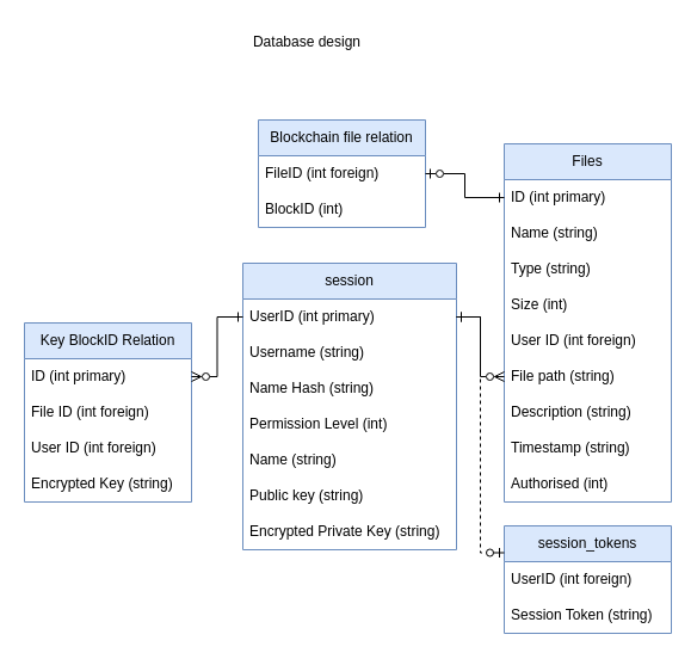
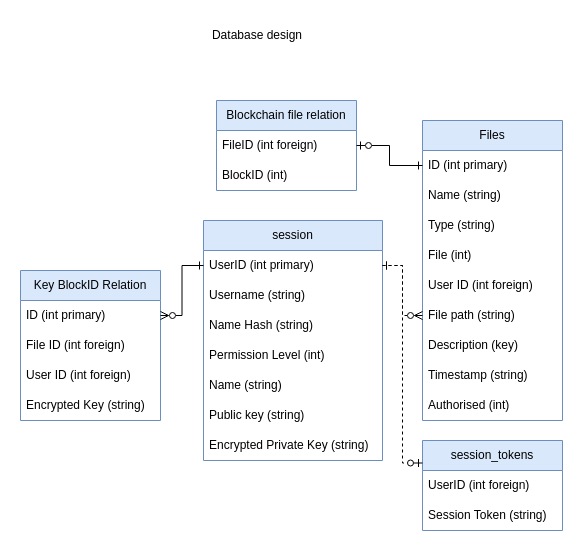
  <mxCell id="0" />
  <mxCell id="1" parent="0" />
  <mxCell id="2" value="Database design" style="text;html=1;strokeColor=none;fillColor=none;align=center;verticalAlign=middle;whiteSpace=wrap;rounded=0;" parent="1" vertex="1"><mxGeometry x="167" y="20" width="180" height="30" as="geometry" /></mxCell>
  <mxCell id="3" value="session" style="swimlane;fontStyle=0;childLayout=stackLayout;horizontal=1;startSize=30;horizontalStack=0;resizeParent=1;resizeParentMax=0;resizeLast=0;collapsible=1;marginBottom=0;whiteSpace=wrap;html=1;fillColor=#dae8fc;strokeColor=#6c8ebf;" parent="1" vertex="1"><mxGeometry x="203" y="220" width="179" height="240" as="geometry" /></mxCell>
  <mxCell id="4" value="UserID (int primary)" style="text;strokeColor=none;fillColor=none;align=left;verticalAlign=middle;spacingLeft=4;spacingRight=4;overflow=hidden;points=[[0,0.5],[1,0.5]];portConstraint=eastwest;rotatable=0;whiteSpace=wrap;html=1;" parent="3" vertex="1"><mxGeometry y="30" width="179" height="30" as="geometry" /></mxCell>
  <mxCell id="5" value="Username (string)" style="text;strokeColor=none;fillColor=none;align=left;verticalAlign=middle;spacingLeft=4;spacingRight=4;overflow=hidden;points=[[0,0.5],[1,0.5]];portConstraint=eastwest;rotatable=0;whiteSpace=wrap;html=1;" parent="3" vertex="1"><mxGeometry y="60" width="179" height="30" as="geometry" /></mxCell>
  <mxCell id="6" value="Name Hash (string)" style="text;strokeColor=none;fillColor=none;align=left;verticalAlign=middle;spacingLeft=4;spacingRight=4;overflow=hidden;points=[[0,0.5],[1,0.5]];portConstraint=eastwest;rotatable=0;whiteSpace=wrap;html=1;" parent="3" vertex="1"><mxGeometry y="90" width="179" height="30" as="geometry" /></mxCell>
  <mxCell id="7" value="Permission Level (int)" style="text;strokeColor=none;fillColor=none;align=left;verticalAlign=middle;spacingLeft=4;spacingRight=4;overflow=hidden;points=[[0,0.5],[1,0.5]];portConstraint=eastwest;rotatable=0;whiteSpace=wrap;html=1;" vertex="1" parent="3"><mxGeometry y="120" width="179" height="30" as="geometry" /></mxCell>
  <mxCell id="8" value="Name (string)" style="text;strokeColor=none;fillColor=none;align=left;verticalAlign=middle;spacingLeft=4;spacingRight=4;overflow=hidden;points=[[0,0.5],[1,0.5]];portConstraint=eastwest;rotatable=0;whiteSpace=wrap;html=1;" parent="3" vertex="1"><mxGeometry y="150" width="179" height="30" as="geometry" /></mxCell>
  <mxCell id="9" value="Public key (string)" style="text;strokeColor=none;fillColor=none;align=left;verticalAlign=middle;spacingLeft=4;spacingRight=4;overflow=hidden;points=[[0,0.5],[1,0.5]];portConstraint=eastwest;rotatable=0;whiteSpace=wrap;html=1;" vertex="1" parent="3"><mxGeometry y="180" width="179" height="30" as="geometry" /></mxCell>
  <mxCell id="10" value="Encrypted Private Key (string)" style="text;strokeColor=none;fillColor=none;align=left;verticalAlign=middle;spacingLeft=4;spacingRight=4;overflow=hidden;points=[[0,0.5],[1,0.5]];portConstraint=eastwest;rotatable=0;whiteSpace=wrap;html=1;" vertex="1" parent="3"><mxGeometry y="210" width="179" height="30" as="geometry" /></mxCell>
  <mxCell id="11" value="session_tokens" style="swimlane;fontStyle=0;childLayout=stackLayout;horizontal=1;startSize=30;horizontalStack=0;resizeParent=1;resizeParentMax=0;resizeLast=0;collapsible=1;marginBottom=0;whiteSpace=wrap;html=1;fillColor=#dae8fc;strokeColor=#6c8ebf;" parent="1" vertex="1"><mxGeometry x="422" y="440" width="140" height="90" as="geometry" /></mxCell>
  <mxCell id="12" value="UserID (int foreign)" style="text;strokeColor=none;fillColor=none;align=left;verticalAlign=middle;spacingLeft=4;spacingRight=4;overflow=hidden;points=[[0,0.5],[1,0.5]];portConstraint=eastwest;rotatable=0;whiteSpace=wrap;html=1;" parent="11" vertex="1"><mxGeometry y="30" width="140" height="30" as="geometry" /></mxCell>
  <mxCell id="13" value="Session Token (string)" style="text;strokeColor=none;fillColor=none;align=left;verticalAlign=middle;spacingLeft=4;spacingRight=4;overflow=hidden;points=[[0,0.5],[1,0.5]];portConstraint=eastwest;rotatable=0;whiteSpace=wrap;html=1;" parent="11" vertex="1"><mxGeometry y="60" width="140" height="30" as="geometry" /></mxCell>
  <mxCell id="14" value="Files" style="swimlane;fontStyle=0;childLayout=stackLayout;horizontal=1;startSize=30;horizontalStack=0;resizeParent=1;resizeParentMax=0;resizeLast=0;collapsible=1;marginBottom=0;whiteSpace=wrap;html=1;fillColor=#dae8fc;strokeColor=#6c8ebf;" parent="1" vertex="1"><mxGeometry x="422" y="120" width="140" height="300" as="geometry" /></mxCell>
  <mxCell id="15" value="ID (int primary)" style="text;strokeColor=none;fillColor=none;align=left;verticalAlign=middle;spacingLeft=4;spacingRight=4;overflow=hidden;points=[[0,0.5],[1,0.5]];portConstraint=eastwest;rotatable=0;whiteSpace=wrap;html=1;" parent="14" vertex="1"><mxGeometry y="30" width="140" height="30" as="geometry" /></mxCell>
  <mxCell id="16" value="Name (string)" style="text;strokeColor=none;fillColor=none;align=left;verticalAlign=middle;spacingLeft=4;spacingRight=4;overflow=hidden;points=[[0,0.5],[1,0.5]];portConstraint=eastwest;rotatable=0;whiteSpace=wrap;html=1;" parent="14" vertex="1"><mxGeometry y="60" width="140" height="30" as="geometry" /></mxCell>
  <mxCell id="17" value="Type (string)" style="text;strokeColor=none;fillColor=none;align=left;verticalAlign=middle;spacingLeft=4;spacingRight=4;overflow=hidden;points=[[0,0.5],[1,0.5]];portConstraint=eastwest;rotatable=0;whiteSpace=wrap;html=1;" vertex="1" parent="14"><mxGeometry y="90" width="140" height="30" as="geometry" /></mxCell>
- <mxCell id="18" value="Size (int)" style="text;strokeColor=none;fillColor=none;align=left;verticalAlign=middle;spacingLeft=4;spacingRight=4;overflow=hidden;points=[[0,0.5],[1,0.5]];portConstraint=eastwest;rotatable=0;whiteSpace=wrap;html=1;" parent="14" vertex="1"><mxGeometry y="120" width="140" height="30" as="geometry" /></mxCell>
+ <mxCell id="18" value="File (int)" style="text;strokeColor=none;fillColor=none;align=left;verticalAlign=middle;spacingLeft=4;spacingRight=4;overflow=hidden;points=[[0,0.5],[1,0.5]];portConstraint=eastwest;rotatable=0;whiteSpace=wrap;html=1;" parent="14" vertex="1"><mxGeometry y="120" width="140" height="30" as="geometry" /></mxCell>
  <mxCell id="19" value="User ID (int foreign)" style="text;strokeColor=none;fillColor=none;align=left;verticalAlign=middle;spacingLeft=4;spacingRight=4;overflow=hidden;points=[[0,0.5],[1,0.5]];portConstraint=eastwest;rotatable=0;whiteSpace=wrap;html=1;" parent="14" vertex="1"><mxGeometry y="150" width="140" height="30" as="geometry" /></mxCell>
  <mxCell id="20" value="File path (string)" style="text;strokeColor=none;fillColor=none;align=left;verticalAlign=middle;spacingLeft=4;spacingRight=4;overflow=hidden;points=[[0,0.5],[1,0.5]];portConstraint=eastwest;rotatable=0;whiteSpace=wrap;html=1;" parent="14" vertex="1"><mxGeometry y="180" width="140" height="30" as="geometry" /></mxCell>
- <mxCell id="21" value="Description (string)" style="text;strokeColor=none;fillColor=none;align=left;verticalAlign=middle;spacingLeft=4;spacingRight=4;overflow=hidden;points=[[0,0.5],[1,0.5]];portConstraint=eastwest;rotatable=0;whiteSpace=wrap;html=1;" vertex="1" parent="14"><mxGeometry y="210" width="140" height="30" as="geometry" /></mxCell>
+ <mxCell id="21" value="Description (key)" style="text;strokeColor=none;fillColor=none;align=left;verticalAlign=middle;spacingLeft=4;spacingRight=4;overflow=hidden;points=[[0,0.5],[1,0.5]];portConstraint=eastwest;rotatable=0;whiteSpace=wrap;html=1;" vertex="1" parent="14"><mxGeometry y="210" width="140" height="30" as="geometry" /></mxCell>
  <mxCell id="22" value="Timestamp (string)" style="text;strokeColor=none;fillColor=none;align=left;verticalAlign=middle;spacingLeft=4;spacingRight=4;overflow=hidden;points=[[0,0.5],[1,0.5]];portConstraint=eastwest;rotatable=0;whiteSpace=wrap;html=1;" vertex="1" parent="14"><mxGeometry y="240" width="140" height="30" as="geometry" /></mxCell>
  <mxCell id="23" value="Authorised (int)" style="text;strokeColor=none;fillColor=none;align=left;verticalAlign=middle;spacingLeft=4;spacingRight=4;overflow=hidden;points=[[0,0.5],[1,0.5]];portConstraint=eastwest;rotatable=0;whiteSpace=wrap;html=1;" vertex="1" parent="14"><mxGeometry y="270" width="140" height="30" as="geometry" /></mxCell>
  <mxCell id="24" value="Blockchain file relation" style="swimlane;fontStyle=0;childLayout=stackLayout;horizontal=1;startSize=30;horizontalStack=0;resizeParent=1;resizeParentMax=0;resizeLast=0;collapsible=1;marginBottom=0;whiteSpace=wrap;html=1;fillColor=#dae8fc;strokeColor=#6c8ebf;" parent="1" vertex="1"><mxGeometry x="216" y="100" width="140" height="90" as="geometry" /></mxCell>
  <mxCell id="25" value="FileID (int foreign)" style="text;strokeColor=none;fillColor=none;align=left;verticalAlign=middle;spacingLeft=4;spacingRight=4;overflow=hidden;points=[[0,0.5],[1,0.5]];portConstraint=eastwest;rotatable=0;whiteSpace=wrap;html=1;" parent="24" vertex="1"><mxGeometry y="30" width="140" height="30" as="geometry" /></mxCell>
  <mxCell id="26" value="BlockID (int)" style="text;strokeColor=none;fillColor=none;align=left;verticalAlign=middle;spacingLeft=4;spacingRight=4;overflow=hidden;points=[[0,0.5],[1,0.5]];portConstraint=eastwest;rotatable=0;whiteSpace=wrap;html=1;" parent="24" vertex="1"><mxGeometry y="60" width="140" height="30" as="geometry" /></mxCell>
  <mxCell id="27" style="edgeStyle=orthogonalEdgeStyle;rounded=0;orthogonalLoop=1;jettySize=auto;html=1;entryX=0;entryY=0.5;entryDx=0;entryDy=0;startArrow=ERzeroToOne;startFill=0;endArrow=ERone;endFill=0;" parent="1" source="25" target="15" edge="1"><mxGeometry relative="1" as="geometry" /></mxCell>
- <mxCell id="28" style="edgeStyle=orthogonalEdgeStyle;rounded=0;orthogonalLoop=1;jettySize=auto;html=1;entryX=0;entryY=0.5;entryDx=0;entryDy=0;startArrow=ERone;startFill=0;endArrow=ERzeroToMany;endFill=0;" parent="1" source="4" target="20" edge="1"><mxGeometry relative="1" as="geometry" /></mxCell>
+ <mxCell id="28" style="edgeStyle=orthogonalEdgeStyle;rounded=0;orthogonalLoop=1;jettySize=auto;html=1;entryX=0;entryY=0.5;entryDx=0;entryDy=0;startArrow=ERone;startFill=0;endArrow=ERzeroToMany;endFill=0;dashed=1;" parent="1" source="4" target="20" edge="1"><mxGeometry relative="1" as="geometry" /></mxCell>
  <mxCell id="29" style="edgeStyle=orthogonalEdgeStyle;rounded=0;orthogonalLoop=1;jettySize=auto;html=1;exitX=1;exitY=0.5;exitDx=0;exitDy=0;entryX=0;entryY=0.25;entryDx=0;entryDy=0;startArrow=ERone;startFill=0;endArrow=ERzeroToOne;endFill=0;dashed=1;" parent="1" source="4" target="11" edge="1"><mxGeometry relative="1" as="geometry"><mxPoint x="412" y="385" as="targetPoint" /></mxGeometry></mxCell>
  <mxCell id="30" value="Key BlockID Relation" style="swimlane;fontStyle=0;childLayout=stackLayout;horizontal=1;startSize=30;horizontalStack=0;resizeParent=1;resizeParentMax=0;resizeLast=0;collapsible=1;marginBottom=0;whiteSpace=wrap;html=1;fillColor=#dae8fc;strokeColor=#6c8ebf;" parent="1" vertex="1"><mxGeometry x="20" y="270" width="140" height="150" as="geometry" /></mxCell>
  <mxCell id="31" value="ID (int primary)" style="text;strokeColor=none;fillColor=none;align=left;verticalAlign=middle;spacingLeft=4;spacingRight=4;overflow=hidden;points=[[0,0.5],[1,0.5]];portConstraint=eastwest;rotatable=0;whiteSpace=wrap;html=1;" parent="30" vertex="1"><mxGeometry y="30" width="140" height="30" as="geometry" /></mxCell>
  <mxCell id="32" value="File ID (int foreign)" style="text;strokeColor=none;fillColor=none;align=left;verticalAlign=middle;spacingLeft=4;spacingRight=4;overflow=hidden;points=[[0,0.5],[1,0.5]];portConstraint=eastwest;rotatable=0;whiteSpace=wrap;html=1;" parent="30" vertex="1"><mxGeometry y="60" width="140" height="30" as="geometry" /></mxCell>
  <mxCell id="33" value="User ID (int foreign)" style="text;strokeColor=none;fillColor=none;align=left;verticalAlign=middle;spacingLeft=4;spacingRight=4;overflow=hidden;points=[[0,0.5],[1,0.5]];portConstraint=eastwest;rotatable=0;whiteSpace=wrap;html=1;" vertex="1" parent="30"><mxGeometry y="90" width="140" height="30" as="geometry" /></mxCell>
  <mxCell id="34" value="Encrypted Key (string)" style="text;strokeColor=none;fillColor=none;align=left;verticalAlign=middle;spacingLeft=4;spacingRight=4;overflow=hidden;points=[[0,0.5],[1,0.5]];portConstraint=eastwest;rotatable=0;whiteSpace=wrap;html=1;" vertex="1" parent="30"><mxGeometry y="120" width="140" height="30" as="geometry" /></mxCell>
  <mxCell id="35" style="edgeStyle=orthogonalEdgeStyle;rounded=0;orthogonalLoop=1;jettySize=auto;html=1;entryX=1;entryY=0.5;entryDx=0;entryDy=0;endArrow=ERzeroToMany;endFill=0;startArrow=ERone;startFill=0;" parent="1" source="4" target="31" edge="1"><mxGeometry relative="1" as="geometry" /></mxCell>
